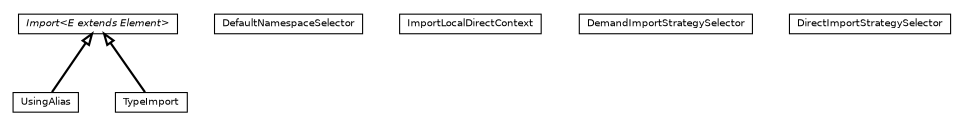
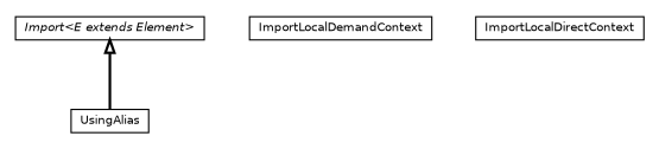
  digraph {
    nodesep=0.25
    ranksep=0.5
    node [fontcolor=black fontname=Helvetica fontsize=9.0 shape=plaintext]
    edge [arrowtail=empty dir=back fontname=Helvetica fontsize=10 headport=p labelfontname=Helvetica labelfontsize=10 style=bold tailport=p]
    n1 [label=<<table title="chameleon.core.namespacepart.UsingAlias" border="0" cellborder="1" cellspacing="0" cellpadding="2" port="p" href="./UsingAlias.html"> 		<tr><td><table border="0" cellspacing="0" cellpadding="1"> <tr><td align="center" balign="center"> UsingAlias </td></tr> 		</table></td></tr> 		</table>>]
-   n2 [label=<<table title="chameleon.core.namespacepart.TypeImport" border="0" cellborder="1" cellspacing="0" cellpadding="2" port="p" href="./TypeImport.html"> 		<tr><td><table border="0" cellspacing="0" cellpadding="1"> <tr><td align="center" balign="center"> TypeImport </td></tr> 		</table></td></tr> 		</table>>]
-   n3 [label=<<table title="chameleon.core.namespacepart.NamespacePart.DefaultNamespaceSelector" border="0" cellborder="1" cellspacing="0" cellpadding="2" port="p" href="./NamespacePart.DefaultNamespaceSelector.html"> 		<tr><td><table border="0" cellspacing="0" cellpadding="1"> <tr><td align="center" balign="center"> DefaultNamespaceSelector </td></tr> 		</table></td></tr> 		</table>>]
+   n4 [label=<<table title="chameleon.core.namespacepart.NamespacePart.ImportLocalDemandContext" border="0" cellborder="1" cellspacing="0" cellpadding="2" port="p" href="./NamespacePart.ImportLocalDemandContext.html"> 		<tr><td><table border="0" cellspacing="0" cellpadding="1"> <tr><td align="center" balign="center"> ImportLocalDemandContext </td></tr> 		</table></td></tr> 		</table>>]
    n5 [label=<<table title="chameleon.core.namespacepart.NamespacePart.ImportLocalDirectContext" border="0" cellborder="1" cellspacing="0" cellpadding="2" port="p" href="./NamespacePart.ImportLocalDirectContext.html"> 		<tr><td><table border="0" cellspacing="0" cellpadding="1"> <tr><td align="center" balign="center"> ImportLocalDirectContext </td></tr> 		</table></td></tr> 		</table>>]
-   n6 [label=<<table title="chameleon.core.namespacepart.NamespacePart.DemandImportStrategySelector" border="0" cellborder="1" cellspacing="0" cellpadding="2" port="p" href="./NamespacePart.DemandImportStrategySelector.html"> 		<tr><td><table border="0" cellspacing="0" cellpadding="1"> <tr><td align="center" balign="center"> DemandImportStrategySelector </td></tr> 		</table></td></tr> 		</table>>]
-   n7 [label=<<table title="chameleon.core.namespacepart.NamespacePart.DirectImportStrategySelector" border="0" cellborder="1" cellspacing="0" cellpadding="2" port="p" href="./NamespacePart.DirectImportStrategySelector.html"> 		<tr><td><table border="0" cellspacing="0" cellpadding="1"> <tr><td align="center" balign="center"> DirectImportStrategySelector </td></tr> 		</table></td></tr> 		</table>>]
    n8 [label=<<table title="chameleon.core.namespacepart.Import" border="0" cellborder="1" cellspacing="0" cellpadding="2" port="p" href="./Import.html"> 		<tr><td><table border="0" cellspacing="0" cellpadding="1"> <tr><td align="center" balign="center"><font face="Helvetica-Oblique"> Import&lt;E extends Element&gt; </font></td></tr> 		</table></td></tr> 		</table>>]
    n8 -> n1
-   n8 -> n2
  }
